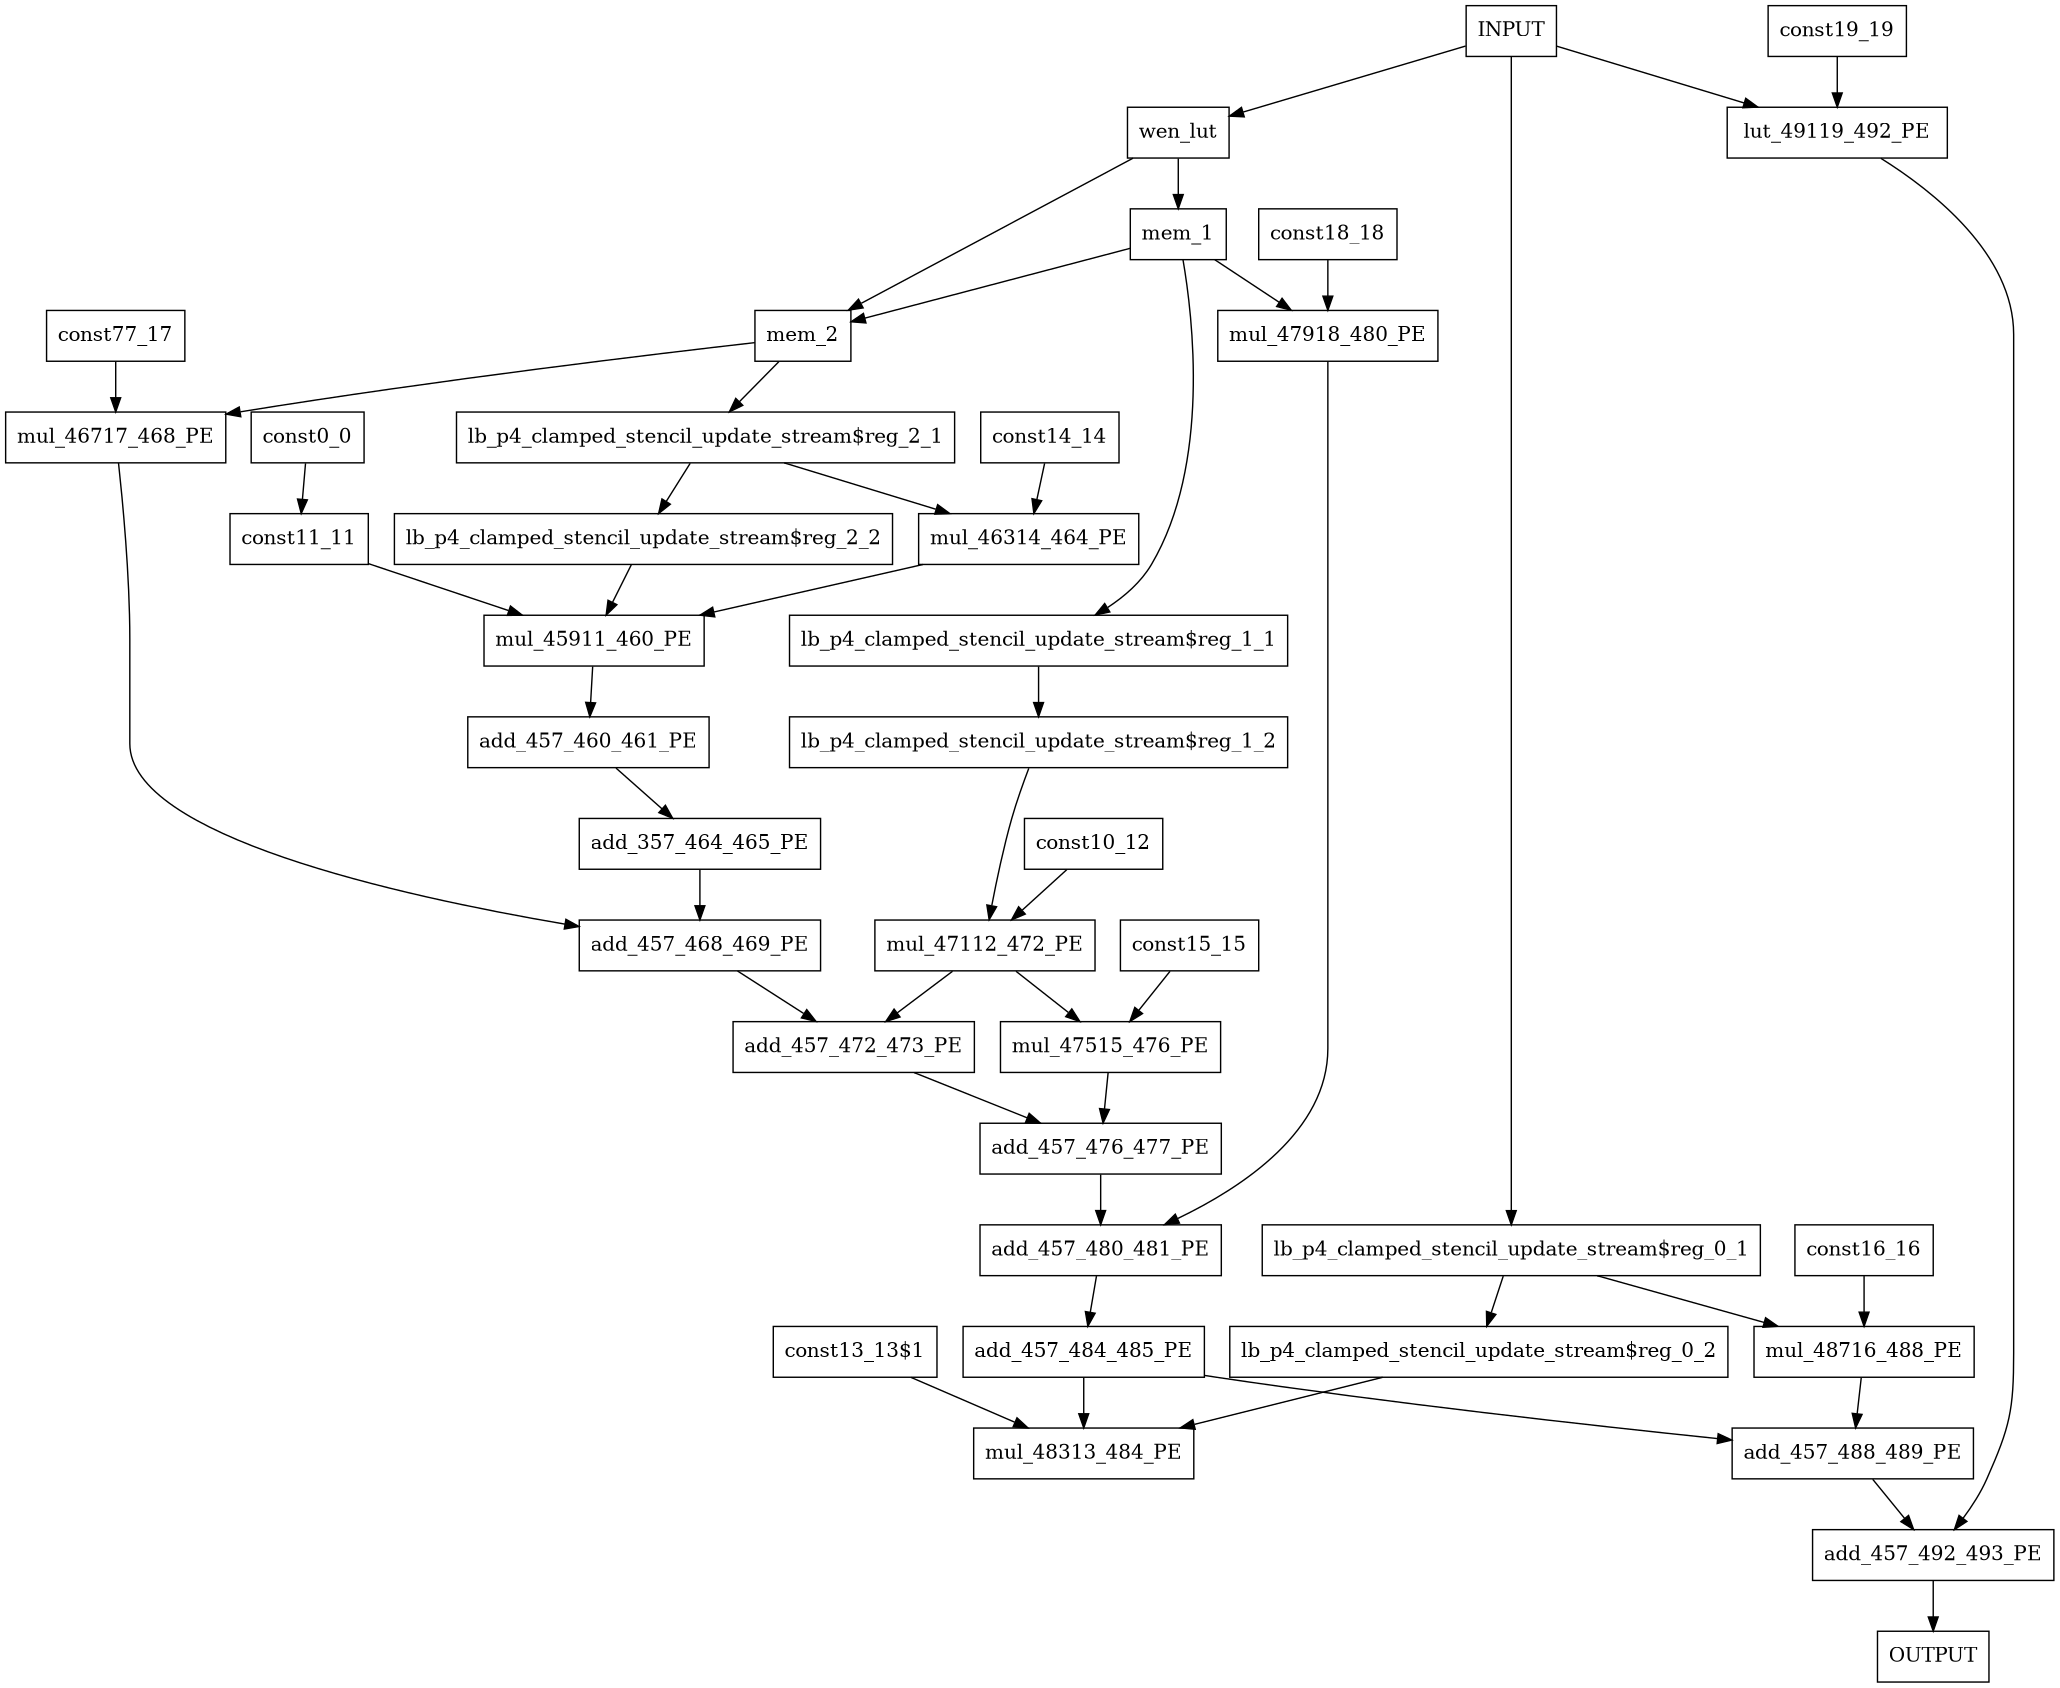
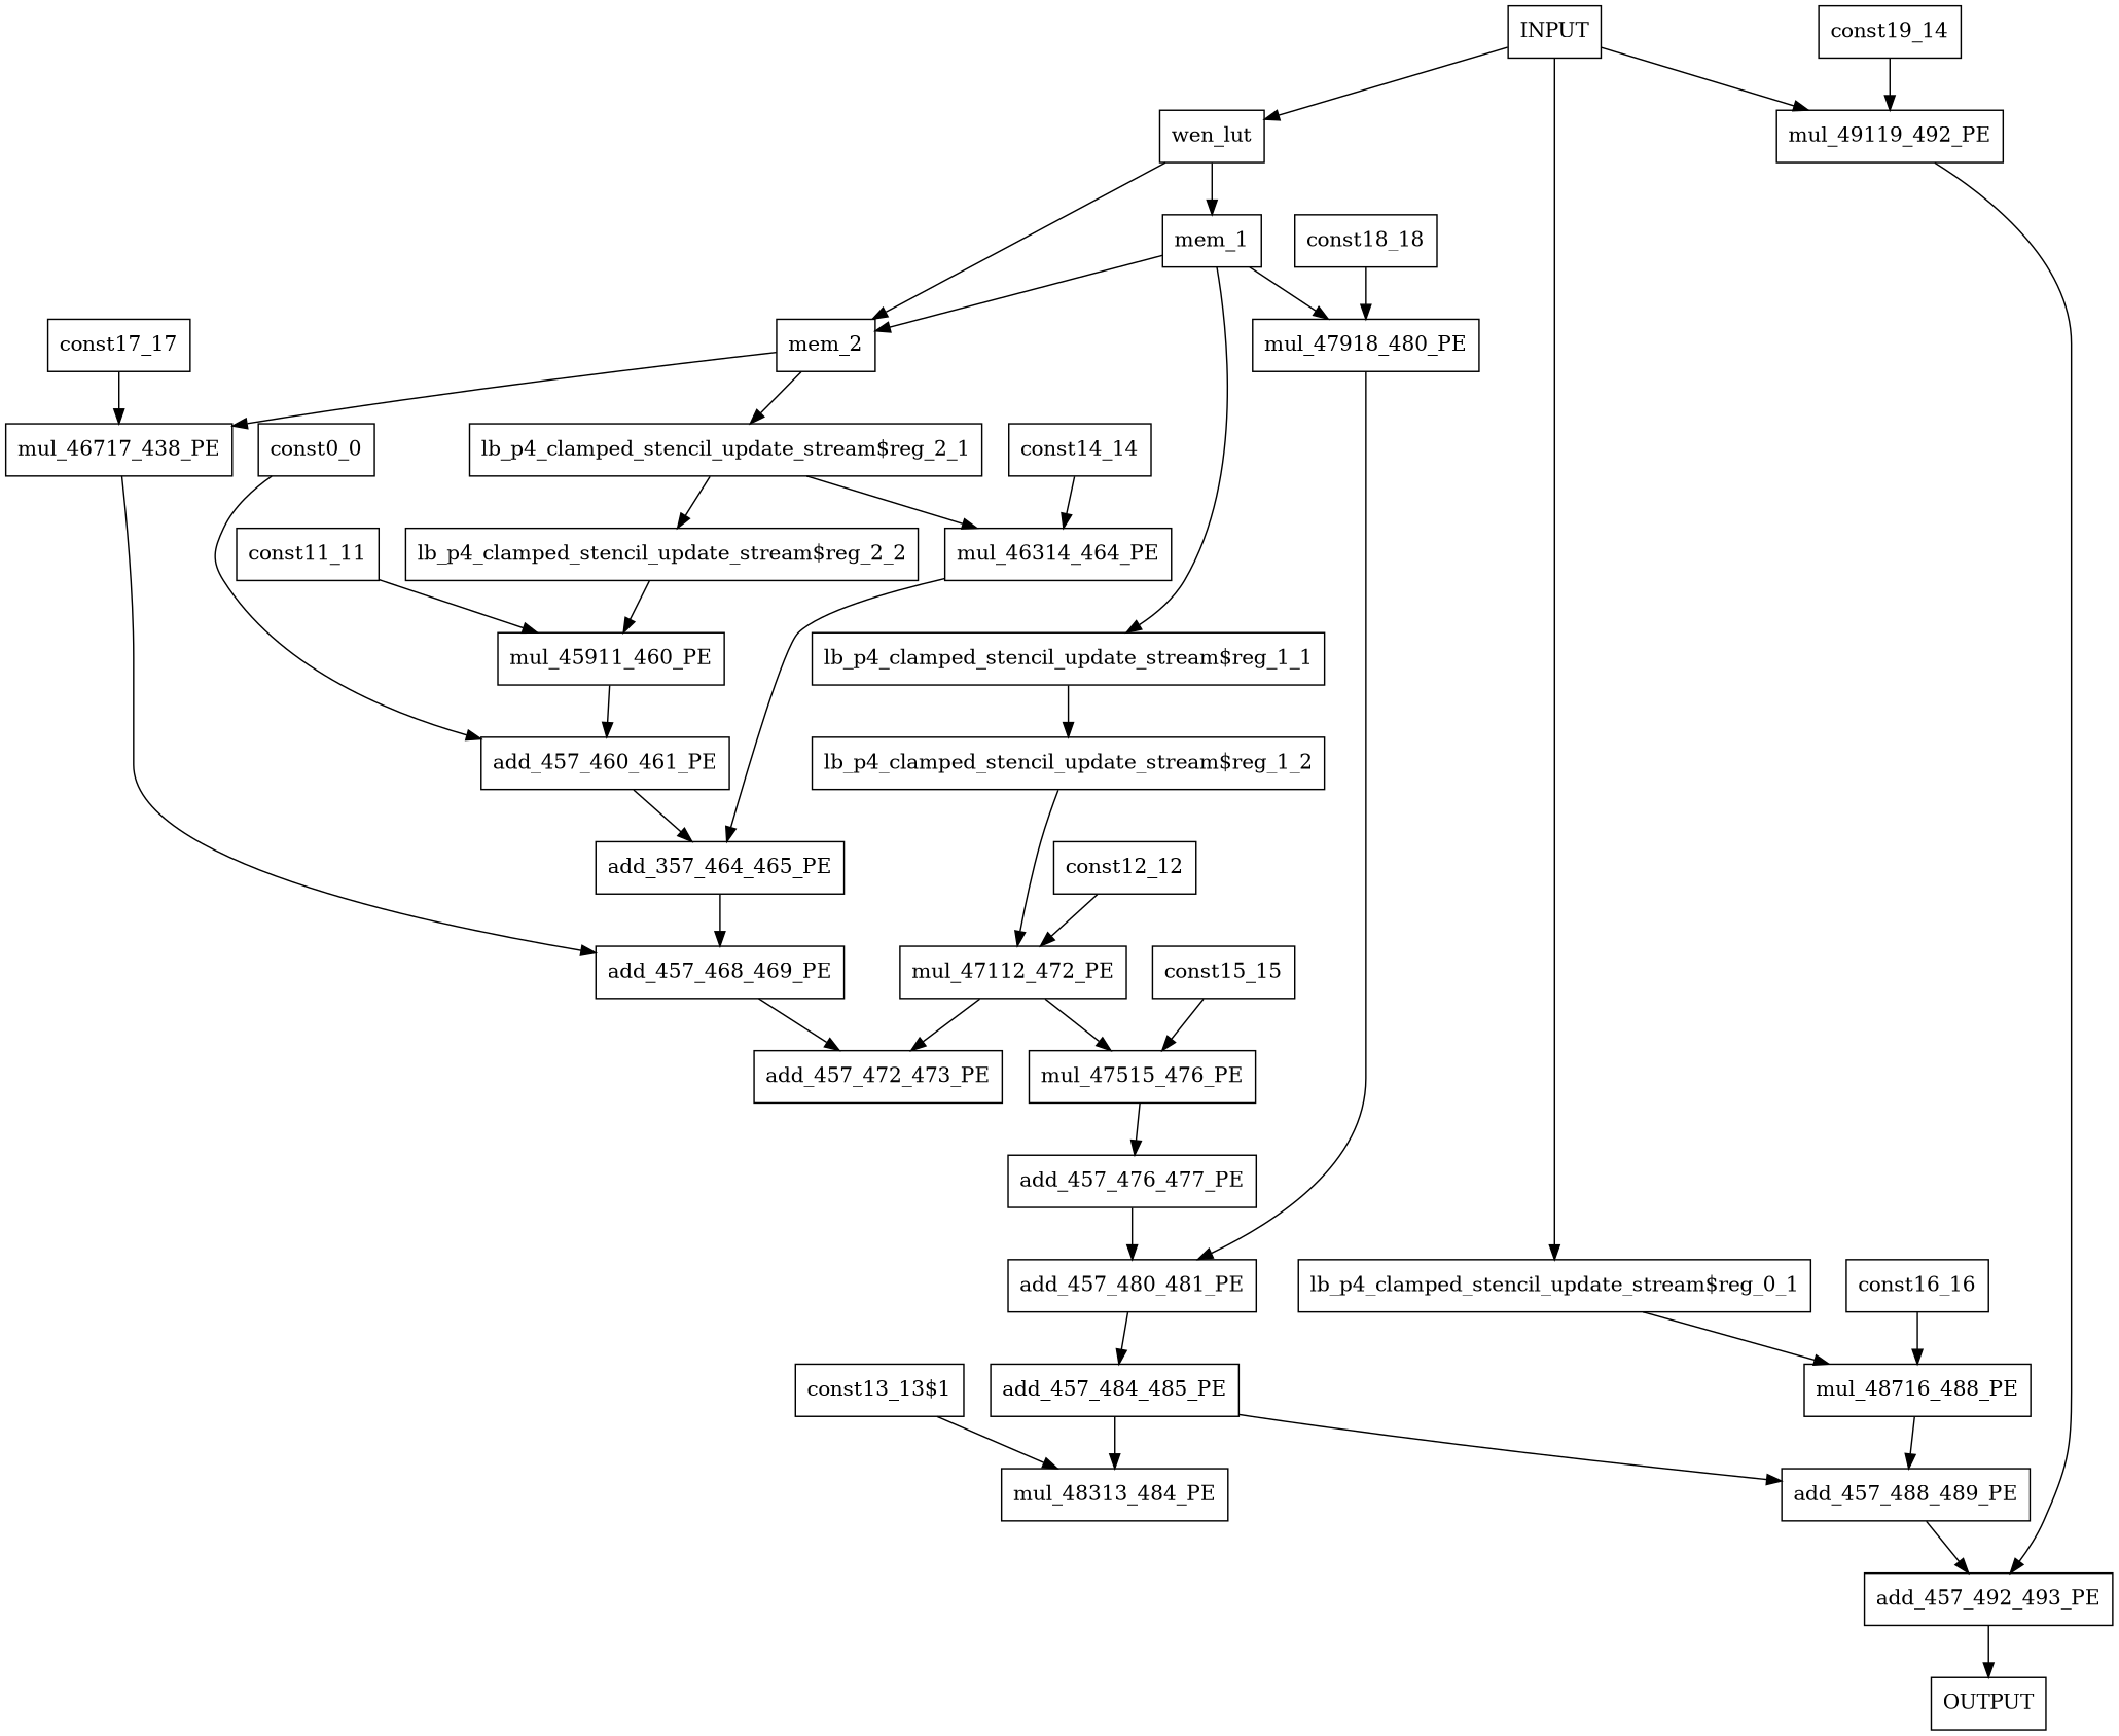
  digraph {
    node [shape=box]
    const0_0
    add_457_460_461_PE
    n3 [label=add_357_464_465_PE]
    add_457_468_469_PE
    const11_11
    mul_45911_460_PE
-   const12_12 [label=const10_12]
+   const12_12
    mul_47112_472_PE
    add_457_472_473_PE
    mul_47515_476_PE
    add_457_476_477_PE
    "const13_13$1"
    mul_48313_484_PE
    add_457_484_485_PE
    add_457_488_489_PE
    const14_14
    mul_46314_464_PE
    const15_15
    add_457_480_481_PE
    const16_16
    mul_48716_488_PE
    add_457_492_493_PE
-   const17_17 [label=const77_17]
-   mul_46717_468_PE
+   const17_17
+   mul_46717_468_PE [label=mul_46717_438_PE]
    const18_18
    mul_47918_480_PE
-   const19_19
-   mul_49119_492_PE [label=lut_49119_492_PE]
+   const19_19 [label=const19_14]
+   mul_49119_492_PE
    OUTPUT
    INPUT
    "lb_p4_clamped_stencil_update_stream$reg_0_1"
    wen_lut
    mem_1
    mem_2
    "lb_p4_clamped_stencil_update_stream$reg_1_1"
-   "lb_p4_clamped_stencil_update_stream$reg_0_2"
    "lb_p4_clamped_stencil_update_stream$reg_2_1"
    "lb_p4_clamped_stencil_update_stream$reg_1_2"
    "lb_p4_clamped_stencil_update_stream$reg_2_2"
-   const0_0 -> const11_11
+   const0_0 -> add_457_460_461_PE
    add_457_460_461_PE -> n3
    n3 -> add_457_468_469_PE
    add_457_468_469_PE -> add_457_472_473_PE
    const11_11 -> mul_45911_460_PE
    mul_45911_460_PE -> add_457_460_461_PE
    const12_12 -> mul_47112_472_PE
    mul_47112_472_PE -> add_457_472_473_PE
    mul_47112_472_PE -> mul_47515_476_PE
-   add_457_472_473_PE -> add_457_476_477_PE
    mul_47515_476_PE -> add_457_476_477_PE
    add_457_476_477_PE -> add_457_480_481_PE
    "const13_13$1" -> mul_48313_484_PE
    add_457_484_485_PE -> mul_48313_484_PE
    add_457_484_485_PE -> add_457_488_489_PE
    add_457_488_489_PE -> add_457_492_493_PE
    const14_14 -> mul_46314_464_PE
-   mul_46314_464_PE -> mul_45911_460_PE
+   mul_46314_464_PE -> n3
    const15_15 -> mul_47515_476_PE
    add_457_480_481_PE -> add_457_484_485_PE
    const16_16 -> mul_48716_488_PE
    mul_48716_488_PE -> add_457_488_489_PE
    add_457_492_493_PE -> OUTPUT
    const17_17 -> mul_46717_468_PE
    mul_46717_468_PE -> add_457_468_469_PE
    const18_18 -> mul_47918_480_PE
    mul_47918_480_PE -> add_457_480_481_PE
    const19_19 -> mul_49119_492_PE
    mul_49119_492_PE -> add_457_492_493_PE
    INPUT -> mul_49119_492_PE
    INPUT -> "lb_p4_clamped_stencil_update_stream$reg_0_1"
    INPUT -> wen_lut
    "lb_p4_clamped_stencil_update_stream$reg_0_1" -> mul_48716_488_PE
-   "lb_p4_clamped_stencil_update_stream$reg_0_1" -> "lb_p4_clamped_stencil_update_stream$reg_0_2"
    wen_lut -> mem_1
    wen_lut -> mem_2
    mem_1 -> mul_47918_480_PE
    mem_1 -> mem_2
    mem_1 -> "lb_p4_clamped_stencil_update_stream$reg_1_1"
    mem_2 -> mul_46717_468_PE
    mem_2 -> "lb_p4_clamped_stencil_update_stream$reg_2_1"
    "lb_p4_clamped_stencil_update_stream$reg_1_1" -> "lb_p4_clamped_stencil_update_stream$reg_1_2"
-   "lb_p4_clamped_stencil_update_stream$reg_0_2" -> mul_48313_484_PE
    "lb_p4_clamped_stencil_update_stream$reg_2_1" -> mul_46314_464_PE
    "lb_p4_clamped_stencil_update_stream$reg_2_1" -> "lb_p4_clamped_stencil_update_stream$reg_2_2"
    "lb_p4_clamped_stencil_update_stream$reg_1_2" -> mul_47112_472_PE
    "lb_p4_clamped_stencil_update_stream$reg_2_2" -> mul_45911_460_PE
  }
